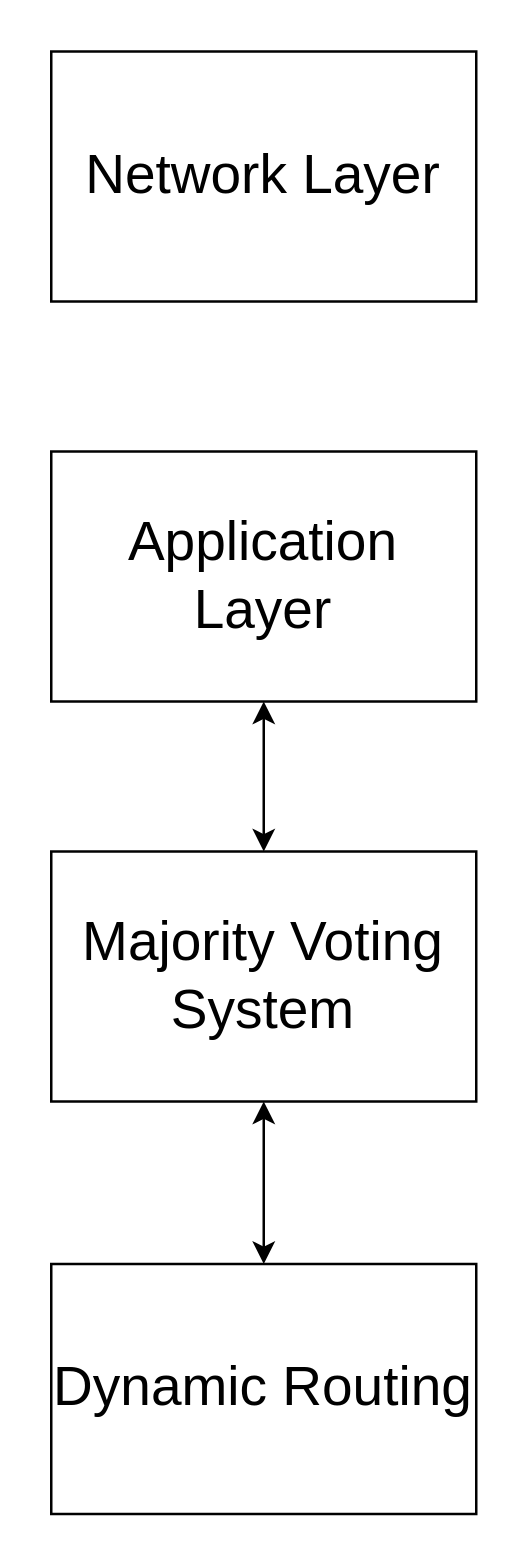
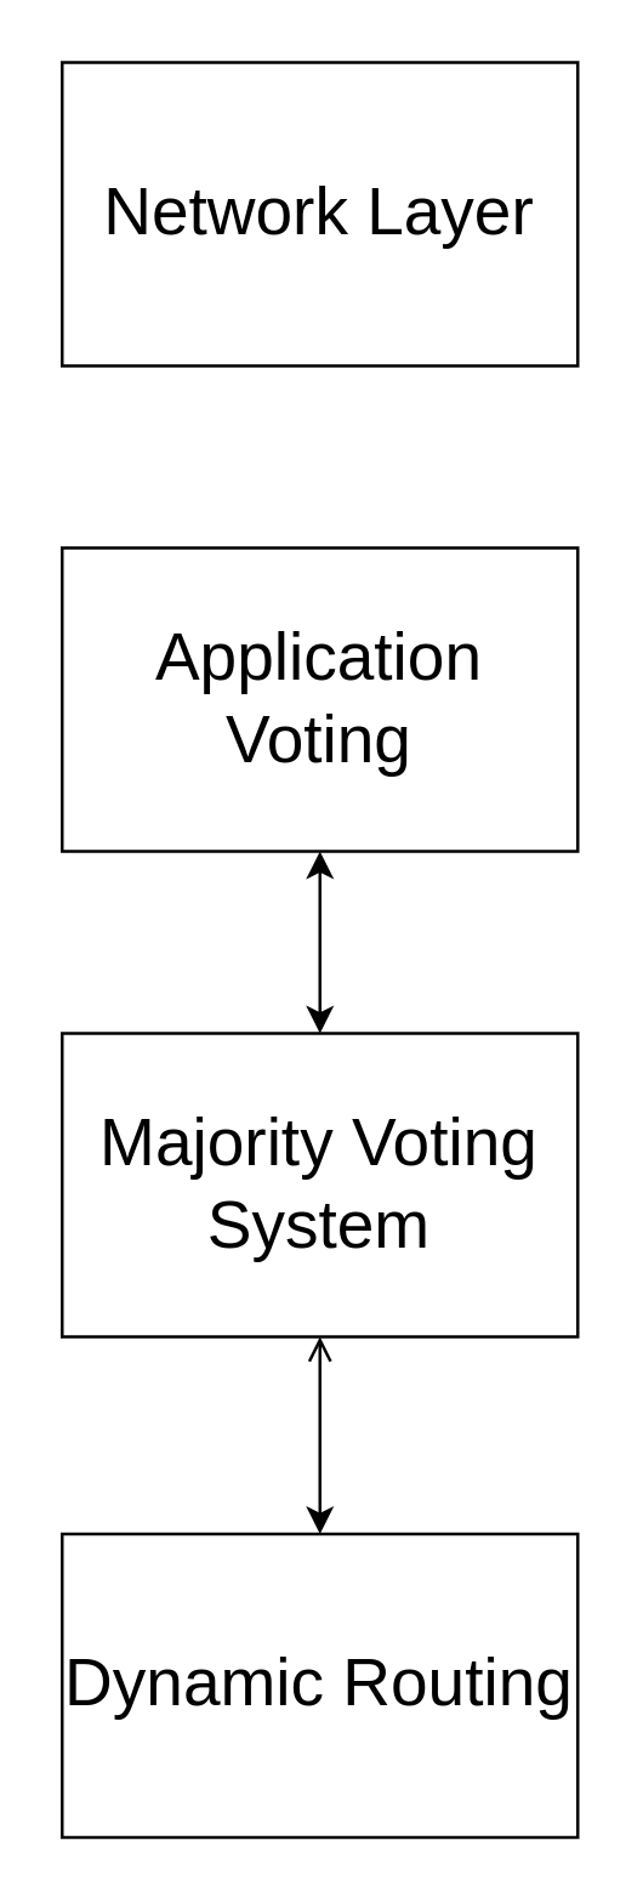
  <mxCell id="0" />
  <mxCell id="1" parent="0" />
- <mxCell id="2" value="&lt;font style=&quot;font-size: 22px&quot;&gt;Application Layer&lt;/font&gt;" style="rounded=0;whiteSpace=wrap;html=1;" vertex="1" parent="1"><mxGeometry x="20" y="180" width="170" height="100" as="geometry" /></mxCell>
+ <mxCell id="2" value="&lt;font style=&quot;font-size: 22px&quot;&gt;Application Voting&lt;/font&gt;" style="rounded=0;whiteSpace=wrap;html=1;" vertex="1" parent="1"><mxGeometry x="20" y="180" width="170" height="100" as="geometry" /></mxCell>
  <mxCell id="3" value="&lt;font style=&quot;font-size: 22px&quot;&gt;Majority Voting System&lt;/font&gt;" style="rounded=0;whiteSpace=wrap;html=1;" vertex="1" parent="1"><mxGeometry x="20" y="340" width="170" height="100" as="geometry" /></mxCell>
  <mxCell id="4" value="&lt;font style=&quot;font-size: 22px&quot;&gt;Dynamic Routing&lt;/font&gt;" style="rounded=0;whiteSpace=wrap;html=1;" vertex="1" parent="1"><mxGeometry x="20" y="505" width="170" height="100" as="geometry" /></mxCell>
  <mxCell id="5" value="" style="endArrow=classic;startArrow=classic;html=1;entryX=0.5;entryY=1;entryDx=0;entryDy=0;exitX=0.5;exitY=0;exitDx=0;exitDy=0;" edge="1" parent="1" source="3" target="2"><mxGeometry width="50" height="50" relative="1" as="geometry"><mxPoint x="60" y="380" as="sourcePoint" /><mxPoint x="110" y="330" as="targetPoint" /></mxGeometry></mxCell>
- <mxCell id="6" value="" style="endArrow=classic;startArrow=classic;html=1;exitX=0.5;exitY=0;exitDx=0;exitDy=0;entryX=0.5;entryY=1;entryDx=0;entryDy=0;" edge="1" parent="1" source="4" target="3"><mxGeometry width="50" height="50" relative="1" as="geometry"><mxPoint x="60" y="380" as="sourcePoint" /><mxPoint x="110" y="330" as="targetPoint" /></mxGeometry></mxCell>
+ <mxCell id="6" value="" style="endArrow=open;startArrow=classic;html=1;exitX=0.5;exitY=0;exitDx=0;exitDy=0;entryX=0.5;entryY=1;entryDx=0;entryDy=0;" edge="1" parent="1" source="4" target="3"><mxGeometry width="50" height="50" relative="1" as="geometry"><mxPoint x="60" y="380" as="sourcePoint" /><mxPoint x="110" y="330" as="targetPoint" /></mxGeometry></mxCell>
  <mxCell id="7" value="&lt;font style=&quot;font-size: 22px&quot;&gt;Network Layer&lt;/font&gt;" style="rounded=0;whiteSpace=wrap;html=1;" vertex="1" parent="1"><mxGeometry x="20" y="20" width="170" height="100" as="geometry" /></mxCell>
